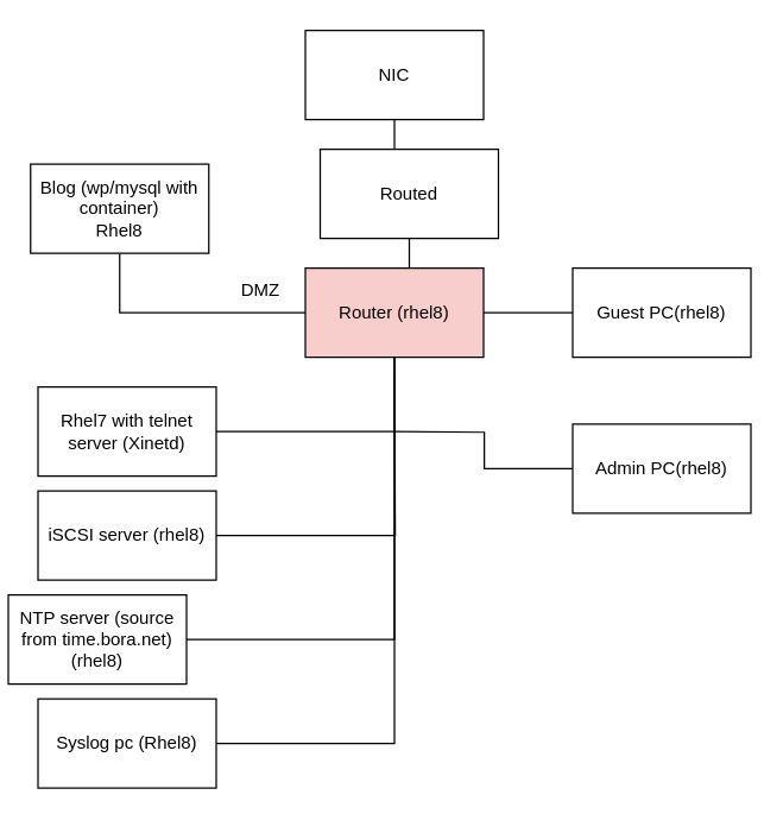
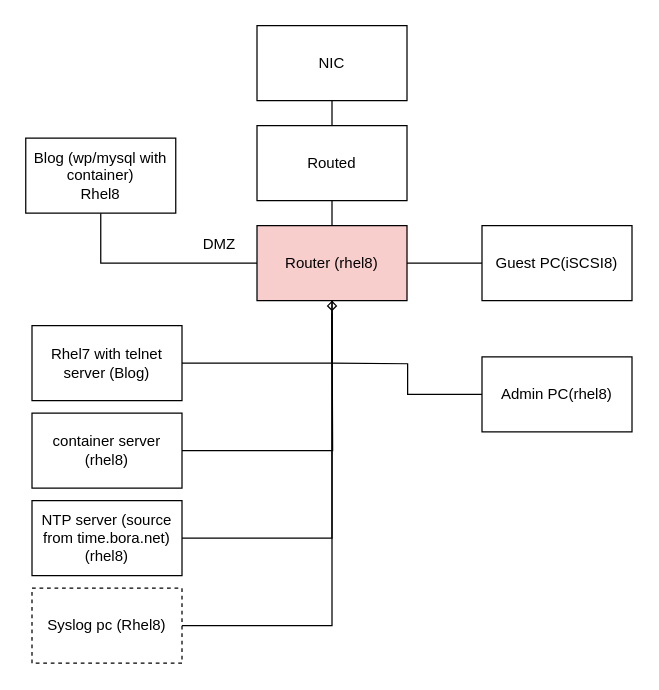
  <mxCell id="0" />
  <mxCell id="1" parent="0" />
  <mxCell id="2" style="edgeStyle=orthogonalEdgeStyle;rounded=0;orthogonalLoop=1;jettySize=auto;html=1;entryX=0.5;entryY=0;entryDx=0;entryDy=0;endArrow=none;endFill=0;" parent="1" source="3" target="5" edge="1"><mxGeometry relative="1" as="geometry" /></mxCell>
  <mxCell id="3" value="NIC" style="rounded=0;whiteSpace=wrap;html=1;" parent="1" vertex="1"><mxGeometry x="205" y="20" width="120" height="60" as="geometry" /></mxCell>
  <mxCell id="4" style="edgeStyle=orthogonalEdgeStyle;rounded=0;orthogonalLoop=1;jettySize=auto;html=1;entryX=0.5;entryY=0;entryDx=0;entryDy=0;endArrow=none;endFill=0;" parent="1" source="5" target="7" edge="1"><mxGeometry relative="1" as="geometry" /></mxCell>
- <mxCell id="5" value="Routed" style="rounded=0;whiteSpace=wrap;html=1;" parent="1" vertex="1"><mxGeometry x="215" y="100" width="120" height="60" as="geometry" /></mxCell>
+ <mxCell id="5" value="Routed" style="rounded=0;whiteSpace=wrap;html=1;" parent="1" vertex="1"><mxGeometry x="205" y="100" width="120" height="60" as="geometry" /></mxCell>
  <mxCell id="6" style="edgeStyle=orthogonalEdgeStyle;rounded=0;orthogonalLoop=1;jettySize=auto;html=1;endArrow=none;endFill=0;" parent="1" source="7" target="8" edge="1"><mxGeometry relative="1" as="geometry" /></mxCell>
  <mxCell id="7" value="Router (rhel8)" style="rounded=0;whiteSpace=wrap;html=1;fillColor=#f8cecc;" parent="1" vertex="1"><mxGeometry x="205" y="180" width="120" height="60" as="geometry" /></mxCell>
  <mxCell id="8" value="Blog (wp/mysql with container)&lt;br&gt;Rhel8" style="rounded=0;whiteSpace=wrap;html=1;" parent="1" vertex="1"><mxGeometry x="20" y="110" width="120" height="60" as="geometry" /></mxCell>
  <mxCell id="9" style="edgeStyle=orthogonalEdgeStyle;rounded=0;orthogonalLoop=1;jettySize=auto;html=1;endArrow=none;endFill=0;" parent="1" source="10" target="7" edge="1"><mxGeometry relative="1" as="geometry" /></mxCell>
- <mxCell id="10" value="Rhel7 with telnet server (Xinetd)" style="rounded=0;whiteSpace=wrap;html=1;" parent="1" vertex="1"><mxGeometry x="25" y="260" width="120" height="60" as="geometry" /></mxCell>
+ <mxCell id="10" value="Rhel7 with telnet server (Blog)" style="rounded=0;whiteSpace=wrap;html=1;" parent="1" vertex="1"><mxGeometry x="25" y="260" width="120" height="60" as="geometry" /></mxCell>
  <mxCell id="11" style="edgeStyle=orthogonalEdgeStyle;rounded=0;orthogonalLoop=1;jettySize=auto;html=1;endArrow=none;endFill=0;" parent="1" source="12" edge="1"><mxGeometry relative="1" as="geometry"><mxPoint x="265" y="250" as="targetPoint" /></mxGeometry></mxCell>
- <mxCell id="12" value="iSCSI server (rhel8)" style="rounded=0;whiteSpace=wrap;html=1;" parent="1" vertex="1"><mxGeometry x="25" y="330" width="120" height="60" as="geometry" /></mxCell>
+ <mxCell id="12" value="container server (rhel8)" style="rounded=0;whiteSpace=wrap;html=1;" parent="1" vertex="1"><mxGeometry x="25" y="330" width="120" height="60" as="geometry" /></mxCell>
  <mxCell id="13" style="edgeStyle=orthogonalEdgeStyle;rounded=0;orthogonalLoop=1;jettySize=auto;html=1;entryX=0.5;entryY=1;entryDx=0;entryDy=0;endArrow=none;endFill=0;" parent="1" source="14" target="7" edge="1"><mxGeometry relative="1" as="geometry" /></mxCell>
- <mxCell id="14" value="NTP server (source from time.bora.net)&lt;br&gt;(rhel8)" style="rounded=0;whiteSpace=wrap;html=1;" parent="1" vertex="1"><mxGeometry x="5" y="400" width="120" height="60" as="geometry" /></mxCell>
+ <mxCell id="14" value="NTP server (source from time.bora.net)&lt;br&gt;(rhel8)" style="rounded=0;whiteSpace=wrap;html=1;" parent="1" vertex="1"><mxGeometry x="25" y="400" width="120" height="60" as="geometry" /></mxCell>
  <mxCell id="15" value="DMZ" style="text;html=1;strokeColor=none;fillColor=none;align=center;verticalAlign=middle;whiteSpace=wrap;rounded=0;" vertex="1" parent="1"><mxGeometry x="145" y="180" width="60" height="30" as="geometry" /></mxCell>
  <mxCell id="16" style="edgeStyle=orthogonalEdgeStyle;rounded=0;orthogonalLoop=1;jettySize=auto;html=1;entryX=1;entryY=0.5;entryDx=0;entryDy=0;endArrow=none;endFill=0;" edge="1" parent="1" source="17" target="7"><mxGeometry relative="1" as="geometry" /></mxCell>
- <mxCell id="17" value="Guest PC(rhel8)" style="rounded=0;whiteSpace=wrap;html=1;" vertex="1" parent="1"><mxGeometry x="385" y="180" width="120" height="60" as="geometry" /></mxCell>
- <mxCell id="18" style="edgeStyle=orthogonalEdgeStyle;rounded=0;orthogonalLoop=1;jettySize=auto;html=1;entryX=0.5;entryY=1;entryDx=0;entryDy=0;endArrow=none;endFill=0;" edge="1" parent="1" source="19" target="7"><mxGeometry relative="1" as="geometry" /></mxCell>
- <mxCell id="19" value="Syslog pc (Rhel8)" style="rounded=0;whiteSpace=wrap;html=1;" vertex="1" parent="1"><mxGeometry x="25" y="470" width="120" height="60" as="geometry" /></mxCell>
+ <mxCell id="17" value="Guest PC(iSCSI8)" style="rounded=0;whiteSpace=wrap;html=1;" vertex="1" parent="1"><mxGeometry x="385" y="180" width="120" height="60" as="geometry" /></mxCell>
+ <mxCell id="18" style="edgeStyle=orthogonalEdgeStyle;rounded=0;orthogonalLoop=1;jettySize=auto;html=1;entryX=0.5;entryY=1;entryDx=0;entryDy=0;endArrow=diamond;endFill=0;" edge="1" parent="1" source="19" target="7"><mxGeometry relative="1" as="geometry" /></mxCell>
+ <mxCell id="19" value="Syslog pc (Rhel8)" style="rounded=0;whiteSpace=wrap;html=1;dashed=1;" vertex="1" parent="1"><mxGeometry x="25" y="470" width="120" height="60" as="geometry" /></mxCell>
  <mxCell id="20" style="edgeStyle=orthogonalEdgeStyle;rounded=0;orthogonalLoop=1;jettySize=auto;html=1;endArrow=none;endFill=0;" edge="1" parent="1" source="21"><mxGeometry relative="1" as="geometry"><mxPoint x="265" y="290" as="targetPoint" /></mxGeometry></mxCell>
  <mxCell id="21" value="Admin PC(rhel8)" style="rounded=0;whiteSpace=wrap;html=1;" vertex="1" parent="1"><mxGeometry x="385" y="285" width="120" height="60" as="geometry" /></mxCell>
